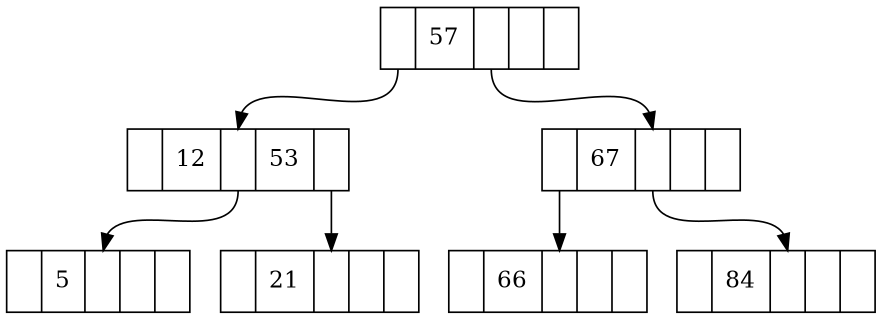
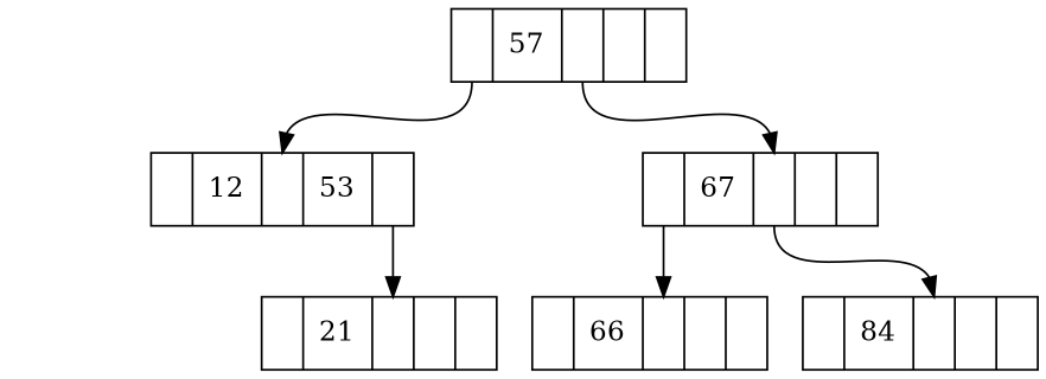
  digraph {
    node [shape=record]
    edge [headport=c tailport=c]
    n1 [label="<l>| 57 |<c>||<r>"]
    n2 [label="<l>| 12 |<c>| 53 |<r>"]
    n3 [label="<l>| 67 |<c>||<r>"]
-   n4 [label="<l>| 5  |<c>||<r>"]
    n5 [label="<l>| 21 |<c>||<r>"]
    n6 [label="<l>| 66 |<c>||<r>"]
    n7 [label="<l>| 84 |<c>||<r>"]
    n1 -> n2 [tailport=l]
    n1 -> n3
-   n2 -> n4
    n2 -> n5 [tailport=r]
    n3 -> n6 [tailport=l]
    n3 -> n7
  }
